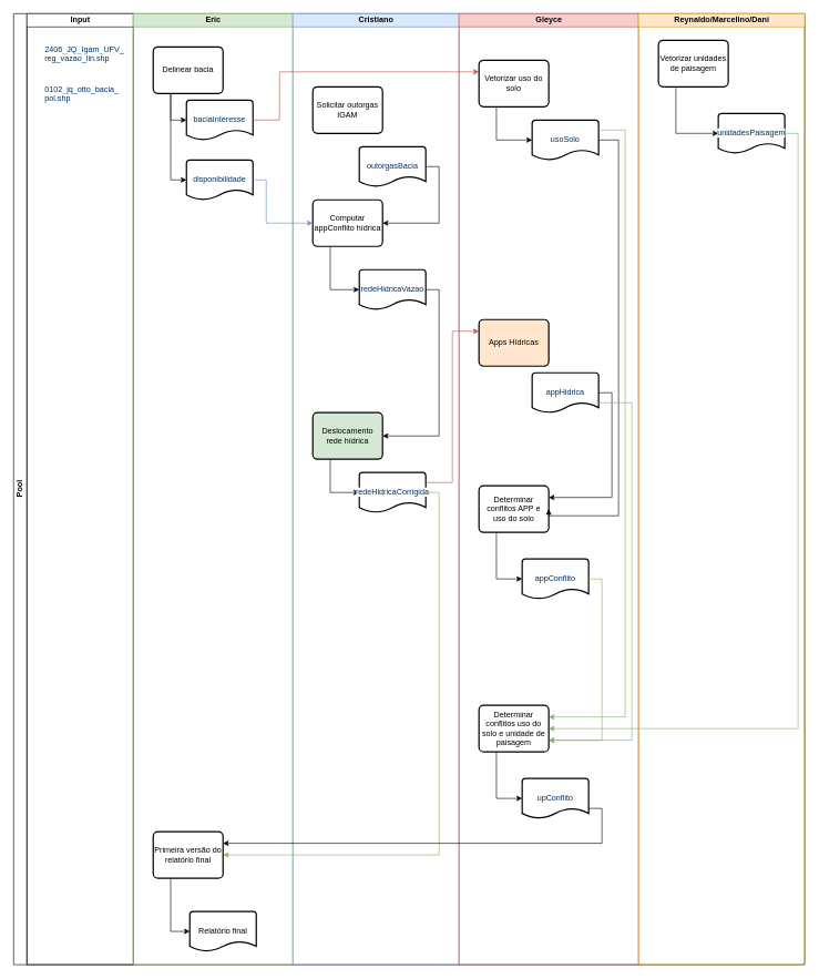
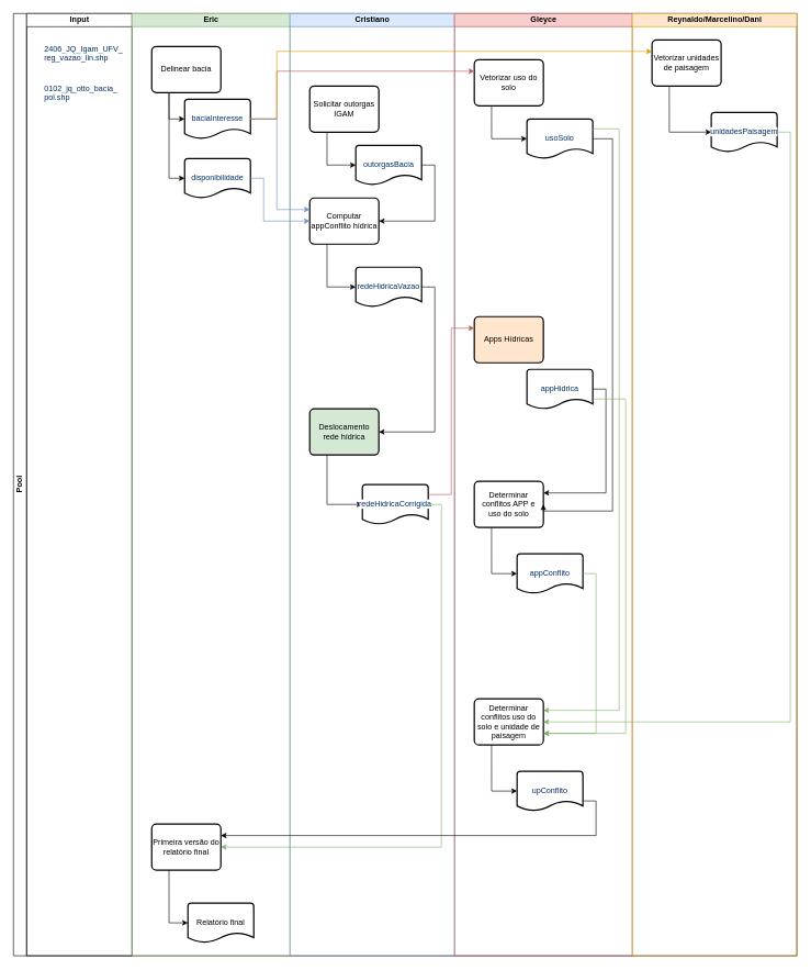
  <mxCell id="0" />
  <mxCell id="1" parent="0" />
  <mxCell id="2" value="Pool" style="swimlane;html=1;childLayout=stackLayout;resizeParent=1;resizeParentMax=0;startSize=20;horizontal=0;horizontalStack=1;" parent="1" vertex="1"><mxGeometry x="20" y="20" width="1190" height="1430" as="geometry" /></mxCell>
  <mxCell id="3" value="Input" style="swimlane;html=1;startSize=20;" parent="2" vertex="1"><mxGeometry x="20" width="160" height="1430" as="geometry" /></mxCell>
  <mxCell id="4" value="&lt;span style=&quot;color: rgb(3 , 47 , 98) ; font-family: , &amp;#34;consolas&amp;#34; , &amp;#34;liberation mono&amp;#34; , &amp;#34;menlo&amp;#34; , monospace ; font-size: 12px ; font-style: normal ; font-weight: 400 ; letter-spacing: normal ; text-indent: 0px ; text-transform: none ; word-spacing: 0px ; background-color: rgb(255 , 255 , 255) ; float: none ; display: inline&quot;&gt;2406_JQ_Igam_UFV_&lt;br&gt;reg_vazao_lin.shp&lt;/span&gt;" style="text;whiteSpace=wrap;html=1;" parent="3" vertex="1"><mxGeometry x="25" y="40" width="125" height="30" as="geometry" /></mxCell>
  <mxCell id="5" value="&lt;span style=&quot;color: rgb(3 , 47 , 98) ; font-family: , &amp;#34;consolas&amp;#34; , &amp;#34;liberation mono&amp;#34; , &amp;#34;menlo&amp;#34; , monospace ; font-size: 12px ; font-style: normal ; font-weight: 400 ; letter-spacing: normal ; text-indent: 0px ; text-transform: none ; word-spacing: 0px ; background-color: rgb(255 , 255 , 255) ; float: none ; display: inline&quot;&gt;0102_jq_otto_bacia_&lt;br&gt;pol.shp&lt;/span&gt;" style="text;whiteSpace=wrap;html=1;" parent="3" vertex="1"><mxGeometry x="25" y="100" width="125" height="30" as="geometry" /></mxCell>
  <mxCell id="6" value="Eric" style="swimlane;html=1;startSize=20;fillColor=#d5e8d4;strokeColor=#82b366;" parent="2" vertex="1"><mxGeometry x="180" width="240" height="1430" as="geometry" /></mxCell>
  <mxCell id="7" style="edgeStyle=orthogonalEdgeStyle;rounded=0;orthogonalLoop=1;jettySize=auto;html=1;exitX=0.25;exitY=1;exitDx=0;exitDy=0;entryX=0;entryY=0.5;entryDx=0;entryDy=0;entryPerimeter=0;" parent="6" source="11" target="12" edge="1"><mxGeometry relative="1" as="geometry" /></mxCell>
  <mxCell id="8" style="edgeStyle=orthogonalEdgeStyle;rounded=0;orthogonalLoop=1;jettySize=auto;html=1;exitX=0.25;exitY=1;exitDx=0;exitDy=0;entryX=0;entryY=0.5;entryDx=0;entryDy=0;entryPerimeter=0;" parent="6" source="11" target="13" edge="1"><mxGeometry relative="1" as="geometry" /></mxCell>
  <mxCell id="9" value="Primeira versão do relatório final" style="rounded=1;whiteSpace=wrap;html=1;absoluteArcSize=1;arcSize=14;strokeWidth=2;" parent="6" vertex="1"><mxGeometry x="30" y="1230" width="105" height="70" as="geometry" /></mxCell>
  <mxCell id="10" value="Relatório final" style="strokeWidth=2;html=1;shape=mxgraph.flowchart.document2;whiteSpace=wrap;size=0.25;" parent="6" vertex="1"><mxGeometry x="85" y="1350" width="100" height="60" as="geometry" /></mxCell>
  <mxCell id="11" value="Delinear bacia" style="rounded=1;whiteSpace=wrap;html=1;absoluteArcSize=1;arcSize=14;strokeWidth=2;" parent="6" vertex="1"><mxGeometry x="30" y="50" width="105" height="70" as="geometry" /></mxCell>
  <mxCell id="12" value="&lt;span style=&quot;color: rgb(3 , 47 , 98) ; font-family: , &amp;#34;consolas&amp;#34; , &amp;#34;liberation mono&amp;#34; , &amp;#34;menlo&amp;#34; , monospace ; font-size: 12px ; font-style: normal ; font-weight: 400 ; letter-spacing: normal ; text-indent: 0px ; text-transform: none ; word-spacing: 0px ; background-color: rgb(255 , 255 , 255) ; float: none ; display: inline&quot;&gt;baciaInteresse&lt;/span&gt;" style="strokeWidth=2;html=1;shape=mxgraph.flowchart.document2;whiteSpace=wrap;size=0.25;" parent="6" vertex="1"><mxGeometry x="80" y="130" width="100" height="60" as="geometry" /></mxCell>
  <mxCell id="13" value="&lt;span style=&quot;color: rgb(3 , 47 , 98) ; font-family: , &amp;#34;consolas&amp;#34; , &amp;#34;liberation mono&amp;#34; , &amp;#34;menlo&amp;#34; , monospace ; background-color: rgb(255 , 255 , 255)&quot;&gt;disponibilidade&lt;/span&gt;" style="strokeWidth=2;html=1;shape=mxgraph.flowchart.document2;whiteSpace=wrap;size=0.25;" parent="6" vertex="1"><mxGeometry x="80" y="220" width="100" height="60" as="geometry" /></mxCell>
  <mxCell id="14" style="edgeStyle=orthogonalEdgeStyle;rounded=0;orthogonalLoop=1;jettySize=auto;html=1;exitX=0.25;exitY=1;exitDx=0;exitDy=0;entryX=0;entryY=0.5;entryDx=0;entryDy=0;entryPerimeter=0;" parent="6" source="9" target="10" edge="1"><mxGeometry relative="1" as="geometry" /></mxCell>
  <mxCell id="15" value="Cristiano" style="swimlane;html=1;startSize=20;fillColor=#dae8fc;strokeColor=#6c8ebf;" parent="2" vertex="1"><mxGeometry x="420" width="250" height="1430" as="geometry" /></mxCell>
  <mxCell id="16" style="edgeStyle=orthogonalEdgeStyle;rounded=0;orthogonalLoop=1;jettySize=auto;html=1;exitX=0.25;exitY=1;exitDx=0;exitDy=0;entryX=0;entryY=0.5;entryDx=0;entryDy=0;entryPerimeter=0;" parent="15" source="17" target="19" edge="1"><mxGeometry relative="1" as="geometry" /></mxCell>
  <mxCell id="17" value="Computar appConflito hídrica" style="rounded=1;whiteSpace=wrap;html=1;absoluteArcSize=1;arcSize=14;strokeWidth=2;" parent="15" vertex="1"><mxGeometry x="30" y="280" width="105" height="70" as="geometry" /></mxCell>
  <mxCell id="18" style="edgeStyle=orthogonalEdgeStyle;rounded=0;orthogonalLoop=1;jettySize=auto;html=1;exitX=1;exitY=0.5;exitDx=0;exitDy=0;exitPerimeter=0;entryX=1;entryY=0.5;entryDx=0;entryDy=0;" parent="15" source="19" target="25" edge="1"><mxGeometry relative="1" as="geometry" /></mxCell>
  <mxCell id="19" value="&lt;span style=&quot;color: rgb(3 , 47 , 98) ; font-family: , &amp;#34;consolas&amp;#34; , &amp;#34;liberation mono&amp;#34; , &amp;#34;menlo&amp;#34; , monospace ; background-color: rgb(255 , 255 , 255)&quot;&gt;redeHidricaVazao&lt;br&gt;&lt;/span&gt;" style="strokeWidth=2;html=1;shape=mxgraph.flowchart.document2;whiteSpace=wrap;size=0.25;" parent="15" vertex="1"><mxGeometry x="100" y="385" width="100" height="60" as="geometry" /></mxCell>
  <mxCell id="20" style="edgeStyle=orthogonalEdgeStyle;rounded=0;orthogonalLoop=1;jettySize=auto;html=1;exitX=1;exitY=0.5;exitDx=0;exitDy=0;exitPerimeter=0;entryX=1;entryY=0.5;entryDx=0;entryDy=0;" parent="15" source="21" target="17" edge="1"><mxGeometry relative="1" as="geometry" /></mxCell>
  <mxCell id="21" value="&lt;font color=&quot;#032f62&quot;&gt;outorgasBacia&lt;/font&gt;" style="strokeWidth=2;html=1;shape=mxgraph.flowchart.document2;whiteSpace=wrap;size=0.25;" parent="15" vertex="1"><mxGeometry x="100" y="200" width="100" height="60" as="geometry" /></mxCell>
+ <mxCell id="22" style="edgeStyle=orthogonalEdgeStyle;rounded=0;orthogonalLoop=1;jettySize=auto;html=1;exitX=0.25;exitY=1;exitDx=0;exitDy=0;entryX=0;entryY=0.5;entryDx=0;entryDy=0;entryPerimeter=0;" parent="15" source="23" target="21" edge="1"><mxGeometry relative="1" as="geometry" /></mxCell>
  <mxCell id="23" value="Solicitar outorgas IGAM" style="rounded=1;whiteSpace=wrap;html=1;absoluteArcSize=1;arcSize=14;strokeWidth=2;" parent="15" vertex="1"><mxGeometry x="30" y="110" width="105" height="70" as="geometry" /></mxCell>
  <mxCell id="24" style="edgeStyle=orthogonalEdgeStyle;rounded=0;orthogonalLoop=1;jettySize=auto;html=1;exitX=0.25;exitY=1;exitDx=0;exitDy=0;entryX=0;entryY=0.5;entryDx=0;entryDy=0;entryPerimeter=0;" parent="15" source="25" target="26" edge="1"><mxGeometry relative="1" as="geometry" /></mxCell>
  <mxCell id="25" value="Deslocamento rede hídrica" style="rounded=1;whiteSpace=wrap;html=1;absoluteArcSize=1;arcSize=14;strokeWidth=2;fillColor=#d5e8d4;" parent="15" vertex="1"><mxGeometry x="30" y="600" width="105" height="70" as="geometry" /></mxCell>
- <mxCell id="26" value="&lt;span style=&quot;color: rgb(3 , 47 , 98) ; font-family: , &amp;#34;consolas&amp;#34; , &amp;#34;liberation mono&amp;#34; , &amp;#34;menlo&amp;#34; , monospace ; background-color: rgb(255 , 255 , 255)&quot;&gt;redeHidricaCorrigida&lt;br&gt;&lt;/span&gt;" style="strokeWidth=2;html=1;shape=mxgraph.flowchart.document2;whiteSpace=wrap;size=0.25;" parent="15" vertex="1"><mxGeometry x="100" y="690" width="100" height="60" as="geometry" /></mxCell>
+ <mxCell id="26" value="&lt;span style=&quot;color: rgb(3 , 47 , 98) ; font-family: , &amp;#34;consolas&amp;#34; , &amp;#34;liberation mono&amp;#34; , &amp;#34;menlo&amp;#34; , monospace ; background-color: rgb(255 , 255 , 255)&quot;&gt;redeHidricaCorrigida&lt;br&gt;&lt;/span&gt;" style="strokeWidth=2;html=1;shape=mxgraph.flowchart.document2;whiteSpace=wrap;size=0.25;" parent="15" vertex="1"><mxGeometry x="110" y="715" width="100" height="60" as="geometry" /></mxCell>
  <mxCell id="27" value="Gleyce" style="swimlane;html=1;startSize=20;fillColor=#f8cecc;strokeColor=#b85450;" parent="2" vertex="1"><mxGeometry x="670" width="270" height="1430" as="geometry" /></mxCell>
  <mxCell id="28" value="Determinar conflitos uso do solo e unidade de paisagem" style="rounded=1;whiteSpace=wrap;html=1;absoluteArcSize=1;arcSize=14;strokeWidth=2;" parent="27" vertex="1"><mxGeometry x="30" y="1040" width="105" height="70" as="geometry" /></mxCell>
  <mxCell id="29" value="&lt;font color=&quot;#032f62&quot;&gt;&lt;span style=&quot;background-color: rgb(255 , 255 , 255)&quot;&gt;upConflito&lt;/span&gt;&lt;/font&gt;" style="strokeWidth=2;html=1;shape=mxgraph.flowchart.document2;whiteSpace=wrap;size=0.25;" parent="27" vertex="1"><mxGeometry x="95" y="1150" width="100" height="60" as="geometry" /></mxCell>
  <mxCell id="30" value="&lt;span style=&quot;color: rgb(3 , 47 , 98) ; font-family: , &amp;#34;consolas&amp;#34; , &amp;#34;liberation mono&amp;#34; , &amp;#34;menlo&amp;#34; , monospace ; background-color: rgb(255 , 255 , 255)&quot;&gt;appConflito&lt;/span&gt;" style="strokeWidth=2;html=1;shape=mxgraph.flowchart.document2;whiteSpace=wrap;size=0.25;" parent="27" vertex="1"><mxGeometry x="95" y="820" width="100" height="60" as="geometry" /></mxCell>
  <mxCell id="31" style="edgeStyle=orthogonalEdgeStyle;rounded=0;orthogonalLoop=1;jettySize=auto;html=1;exitX=0.25;exitY=1;exitDx=0;exitDy=0;entryX=0;entryY=0.5;entryDx=0;entryDy=0;entryPerimeter=0;" parent="27" source="32" target="30" edge="1"><mxGeometry relative="1" as="geometry" /></mxCell>
  <mxCell id="32" value="Determinar conflitos APP e uso do solo" style="rounded=1;whiteSpace=wrap;html=1;absoluteArcSize=1;arcSize=14;strokeWidth=2;" parent="27" vertex="1"><mxGeometry x="30" y="710" width="105" height="70" as="geometry" /></mxCell>
  <mxCell id="33" value="Apps Hídricas" style="rounded=1;whiteSpace=wrap;html=1;absoluteArcSize=1;arcSize=14;strokeWidth=2;fillColor=#ffe6cc;" parent="27" vertex="1"><mxGeometry x="30" y="460" width="105" height="70" as="geometry" /></mxCell>
  <mxCell id="34" style="edgeStyle=orthogonalEdgeStyle;rounded=0;orthogonalLoop=1;jettySize=auto;html=1;exitX=0.25;exitY=1;exitDx=0;exitDy=0;entryX=0;entryY=0.5;entryDx=0;entryDy=0;entryPerimeter=0;" parent="27" source="35" target="37" edge="1"><mxGeometry relative="1" as="geometry" /></mxCell>
  <mxCell id="35" value="Vetorizar uso do solo" style="rounded=1;whiteSpace=wrap;html=1;absoluteArcSize=1;arcSize=14;strokeWidth=2;" parent="27" vertex="1"><mxGeometry x="30" y="70" width="105" height="70" as="geometry" /></mxCell>
  <mxCell id="36" style="edgeStyle=orthogonalEdgeStyle;rounded=0;orthogonalLoop=1;jettySize=auto;html=1;exitX=1;exitY=0.5;exitDx=0;exitDy=0;exitPerimeter=0;entryX=1;entryY=0.5;entryDx=0;entryDy=0;" parent="27" source="37" target="32" edge="1"><mxGeometry relative="1" as="geometry"><Array as="points"><mxPoint x="240" y="190" /><mxPoint x="240" y="755" /></Array></mxGeometry></mxCell>
  <mxCell id="37" value="&lt;span style=&quot;color: rgb(3 , 47 , 98) ; font-family: , &amp;#34;consolas&amp;#34; , &amp;#34;liberation mono&amp;#34; , &amp;#34;menlo&amp;#34; , monospace ; background-color: rgb(255 , 255 , 255)&quot;&gt;usoSolo&lt;br&gt;&lt;/span&gt;" style="strokeWidth=2;html=1;shape=mxgraph.flowchart.document2;whiteSpace=wrap;size=0.25;" parent="27" vertex="1"><mxGeometry x="110" y="160" width="100" height="60" as="geometry" /></mxCell>
  <mxCell id="38" style="edgeStyle=orthogonalEdgeStyle;rounded=0;orthogonalLoop=1;jettySize=auto;html=1;exitX=1;exitY=0.5;exitDx=0;exitDy=0;exitPerimeter=0;entryX=1;entryY=0.25;entryDx=0;entryDy=0;" parent="27" source="39" target="32" edge="1"><mxGeometry relative="1" as="geometry" /></mxCell>
  <mxCell id="39" value="&lt;span style=&quot;color: rgb(3 , 47 , 98) ; font-family: , &amp;#34;consolas&amp;#34; , &amp;#34;liberation mono&amp;#34; , &amp;#34;menlo&amp;#34; , monospace ; background-color: rgb(255 , 255 , 255)&quot;&gt;appHidrica&lt;br&gt;&lt;/span&gt;" style="strokeWidth=2;html=1;shape=mxgraph.flowchart.document2;whiteSpace=wrap;size=0.25;" parent="27" vertex="1"><mxGeometry x="110" y="540" width="100" height="60" as="geometry" /></mxCell>
  <mxCell id="40" style="edgeStyle=orthogonalEdgeStyle;rounded=0;orthogonalLoop=1;jettySize=auto;html=1;exitX=1;exitY=0.25;exitDx=0;exitDy=0;exitPerimeter=0;entryX=1;entryY=0.25;entryDx=0;entryDy=0;fillColor=#d5e8d4;strokeColor=#82b366;" parent="27" source="37" target="28" edge="1"><mxGeometry relative="1" as="geometry"><Array as="points"><mxPoint x="250" y="175" /><mxPoint x="250" y="1058" /></Array></mxGeometry></mxCell>
  <mxCell id="41" style="edgeStyle=orthogonalEdgeStyle;rounded=0;orthogonalLoop=1;jettySize=auto;html=1;exitX=1;exitY=0.5;exitDx=0;exitDy=0;exitPerimeter=0;entryX=1;entryY=0.75;entryDx=0;entryDy=0;fillColor=#d5e8d4;strokeColor=#82b366;" parent="27" source="30" target="28" edge="1"><mxGeometry relative="1" as="geometry"><Array as="points"><mxPoint x="215" y="850" /><mxPoint x="215" y="1093" /></Array></mxGeometry></mxCell>
  <mxCell id="42" style="edgeStyle=orthogonalEdgeStyle;rounded=0;orthogonalLoop=1;jettySize=auto;html=1;exitX=1;exitY=0.75;exitDx=0;exitDy=0;exitPerimeter=0;entryX=1;entryY=0.75;entryDx=0;entryDy=0;fillColor=#d5e8d4;strokeColor=#82b366;" parent="27" source="39" target="28" edge="1"><mxGeometry relative="1" as="geometry"><Array as="points"><mxPoint x="260" y="585" /><mxPoint x="260" y="1093" /></Array></mxGeometry></mxCell>
  <mxCell id="43" style="edgeStyle=orthogonalEdgeStyle;rounded=0;orthogonalLoop=1;jettySize=auto;html=1;exitX=0.25;exitY=1;exitDx=0;exitDy=0;entryX=0;entryY=0.5;entryDx=0;entryDy=0;entryPerimeter=0;" parent="27" source="28" target="29" edge="1"><mxGeometry relative="1" as="geometry" /></mxCell>
  <mxCell id="44" value="Reynaldo/Marcelino/Dani" style="swimlane;html=1;startSize=20;fillColor=#ffe6cc;strokeColor=#d79b00;" parent="2" vertex="1"><mxGeometry x="940" width="250" height="1430" as="geometry" /></mxCell>
  <mxCell id="45" style="edgeStyle=orthogonalEdgeStyle;rounded=0;orthogonalLoop=1;jettySize=auto;html=1;exitX=0.25;exitY=1;exitDx=0;exitDy=0;entryX=0;entryY=0.5;entryDx=0;entryDy=0;entryPerimeter=0;" parent="44" source="46" target="47" edge="1"><mxGeometry relative="1" as="geometry" /></mxCell>
  <mxCell id="46" value="Vetorizar unidades de paisagem" style="rounded=1;whiteSpace=wrap;html=1;absoluteArcSize=1;arcSize=14;strokeWidth=2;" parent="44" vertex="1"><mxGeometry x="30" y="40" width="105" height="70" as="geometry" /></mxCell>
  <mxCell id="47" value="&lt;span style=&quot;color: rgb(3 , 47 , 98) ; font-family: , &amp;#34;consolas&amp;#34; , &amp;#34;liberation mono&amp;#34; , &amp;#34;menlo&amp;#34; , monospace ; background-color: rgb(255 , 255 , 255)&quot;&gt;unidadesPaisagem&lt;br&gt;&lt;/span&gt;" style="strokeWidth=2;html=1;shape=mxgraph.flowchart.document2;whiteSpace=wrap;size=0.25;" parent="44" vertex="1"><mxGeometry x="120" y="150" width="100" height="60" as="geometry" /></mxCell>
  <mxCell id="48" style="edgeStyle=orthogonalEdgeStyle;rounded=0;orthogonalLoop=1;jettySize=auto;html=1;exitX=1;exitY=0.5;exitDx=0;exitDy=0;exitPerimeter=0;entryX=0;entryY=0.5;entryDx=0;entryDy=0;fillColor=#dae8fc;strokeColor=#6c8ebf;" parent="2" source="13" target="17" edge="1"><mxGeometry relative="1" as="geometry"><Array as="points"><mxPoint x="380" y="250" /><mxPoint x="380" y="315" /></Array></mxGeometry></mxCell>
  <mxCell id="49" style="edgeStyle=orthogonalEdgeStyle;rounded=0;orthogonalLoop=1;jettySize=auto;html=1;exitX=1;exitY=0.5;exitDx=0;exitDy=0;exitPerimeter=0;entryX=0;entryY=0.25;entryDx=0;entryDy=0;fillColor=#f8cecc;strokeColor=#b85450;" parent="2" source="12" target="35" edge="1"><mxGeometry relative="1" as="geometry"><Array as="points"><mxPoint x="400" y="160" /><mxPoint x="400" y="88" /></Array></mxGeometry></mxCell>
+ <mxCell id="50" style="edgeStyle=orthogonalEdgeStyle;rounded=0;orthogonalLoop=1;jettySize=auto;html=1;exitX=1;exitY=0.5;exitDx=0;exitDy=0;exitPerimeter=0;entryX=0;entryY=0.25;entryDx=0;entryDy=0;fillColor=#ffe6cc;strokeColor=#d79b00;" parent="2" source="12" target="46" edge="1"><mxGeometry relative="1" as="geometry"><Array as="points"><mxPoint x="400" y="160" /><mxPoint x="400" y="58" /></Array></mxGeometry></mxCell>
  <mxCell id="51" style="edgeStyle=orthogonalEdgeStyle;rounded=0;orthogonalLoop=1;jettySize=auto;html=1;exitX=1;exitY=0.5;exitDx=0;exitDy=0;exitPerimeter=0;entryX=1;entryY=0.5;entryDx=0;entryDy=0;fillColor=#d5e8d4;strokeColor=#82b366;" parent="2" source="47" target="28" edge="1"><mxGeometry relative="1" as="geometry" /></mxCell>
+ <mxCell id="52" style="edgeStyle=orthogonalEdgeStyle;rounded=0;orthogonalLoop=1;jettySize=auto;html=1;exitX=1;exitY=0.5;exitDx=0;exitDy=0;exitPerimeter=0;entryX=0;entryY=0.25;entryDx=0;entryDy=0;fillColor=#dae8fc;strokeColor=#6c8ebf;" parent="2" source="12" target="17" edge="1"><mxGeometry relative="1" as="geometry"><Array as="points"><mxPoint x="400" y="160" /><mxPoint x="400" y="298" /></Array></mxGeometry></mxCell>
  <mxCell id="53" style="edgeStyle=orthogonalEdgeStyle;rounded=0;orthogonalLoop=1;jettySize=auto;html=1;exitX=1;exitY=0.25;exitDx=0;exitDy=0;exitPerimeter=0;entryX=0;entryY=0.25;entryDx=0;entryDy=0;fillColor=#f8cecc;strokeColor=#b85450;" parent="2" source="26" target="33" edge="1"><mxGeometry relative="1" as="geometry" /></mxCell>
  <mxCell id="54" style="edgeStyle=orthogonalEdgeStyle;rounded=0;orthogonalLoop=1;jettySize=auto;html=1;exitX=1;exitY=0.5;exitDx=0;exitDy=0;exitPerimeter=0;entryX=1;entryY=0.5;entryDx=0;entryDy=0;fillColor=#d5e8d4;strokeColor=#82b366;" parent="2" source="26" target="9" edge="1"><mxGeometry relative="1" as="geometry" /></mxCell>
  <mxCell id="55" style="edgeStyle=orthogonalEdgeStyle;rounded=0;orthogonalLoop=1;jettySize=auto;html=1;exitX=1;exitY=0.75;exitDx=0;exitDy=0;exitPerimeter=0;entryX=1;entryY=0.25;entryDx=0;entryDy=0;" parent="2" source="29" target="9" edge="1"><mxGeometry relative="1" as="geometry" /></mxCell>
